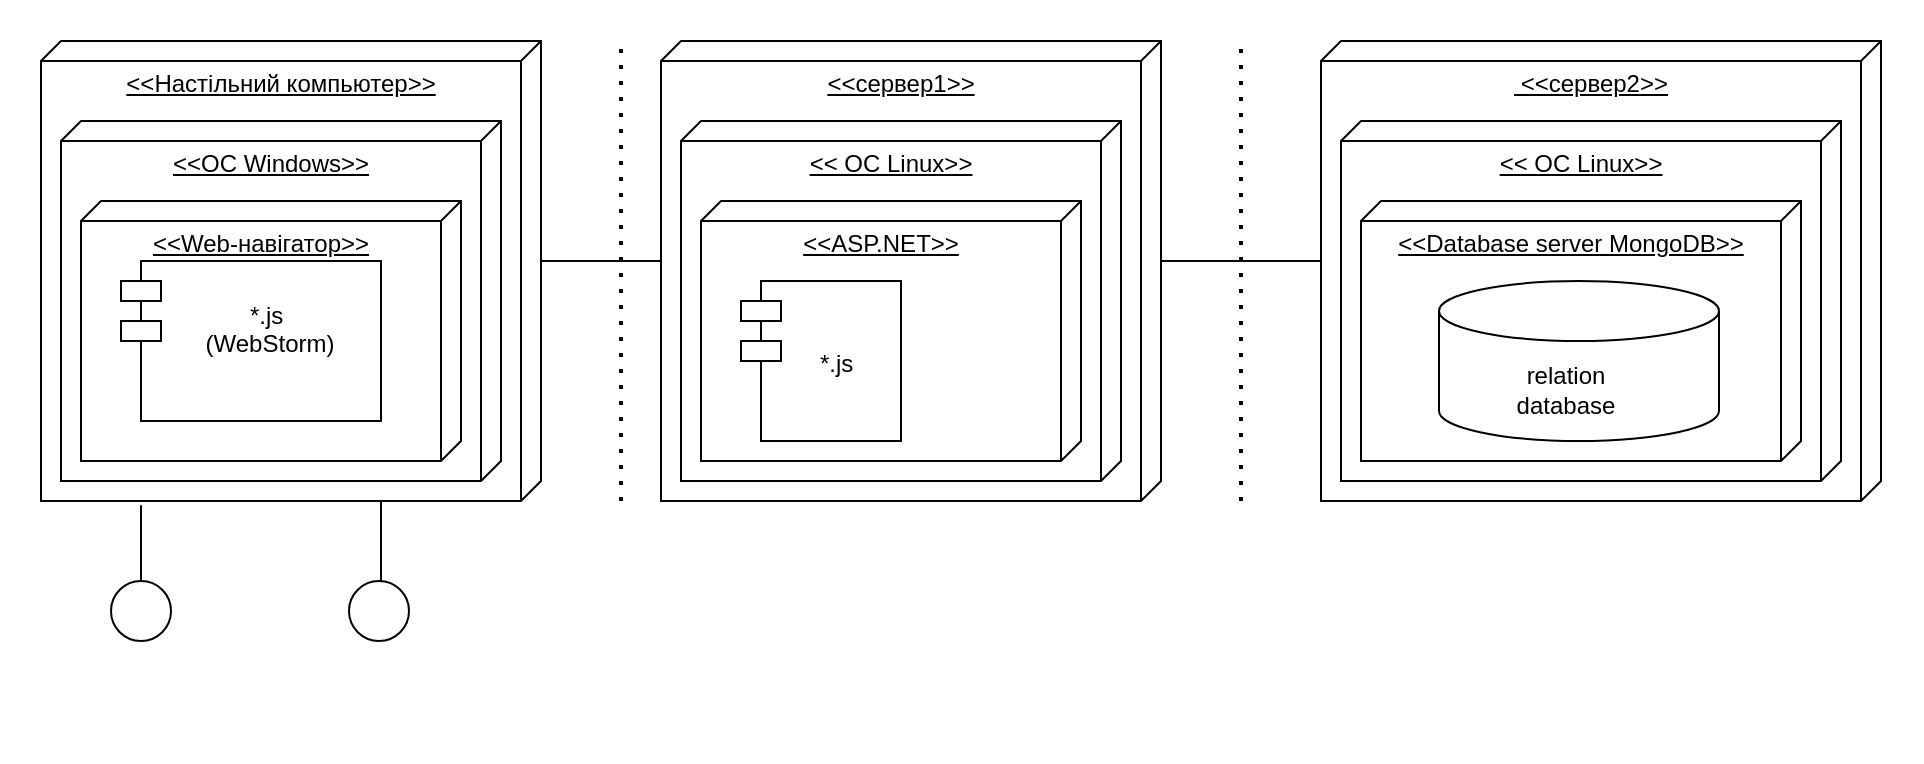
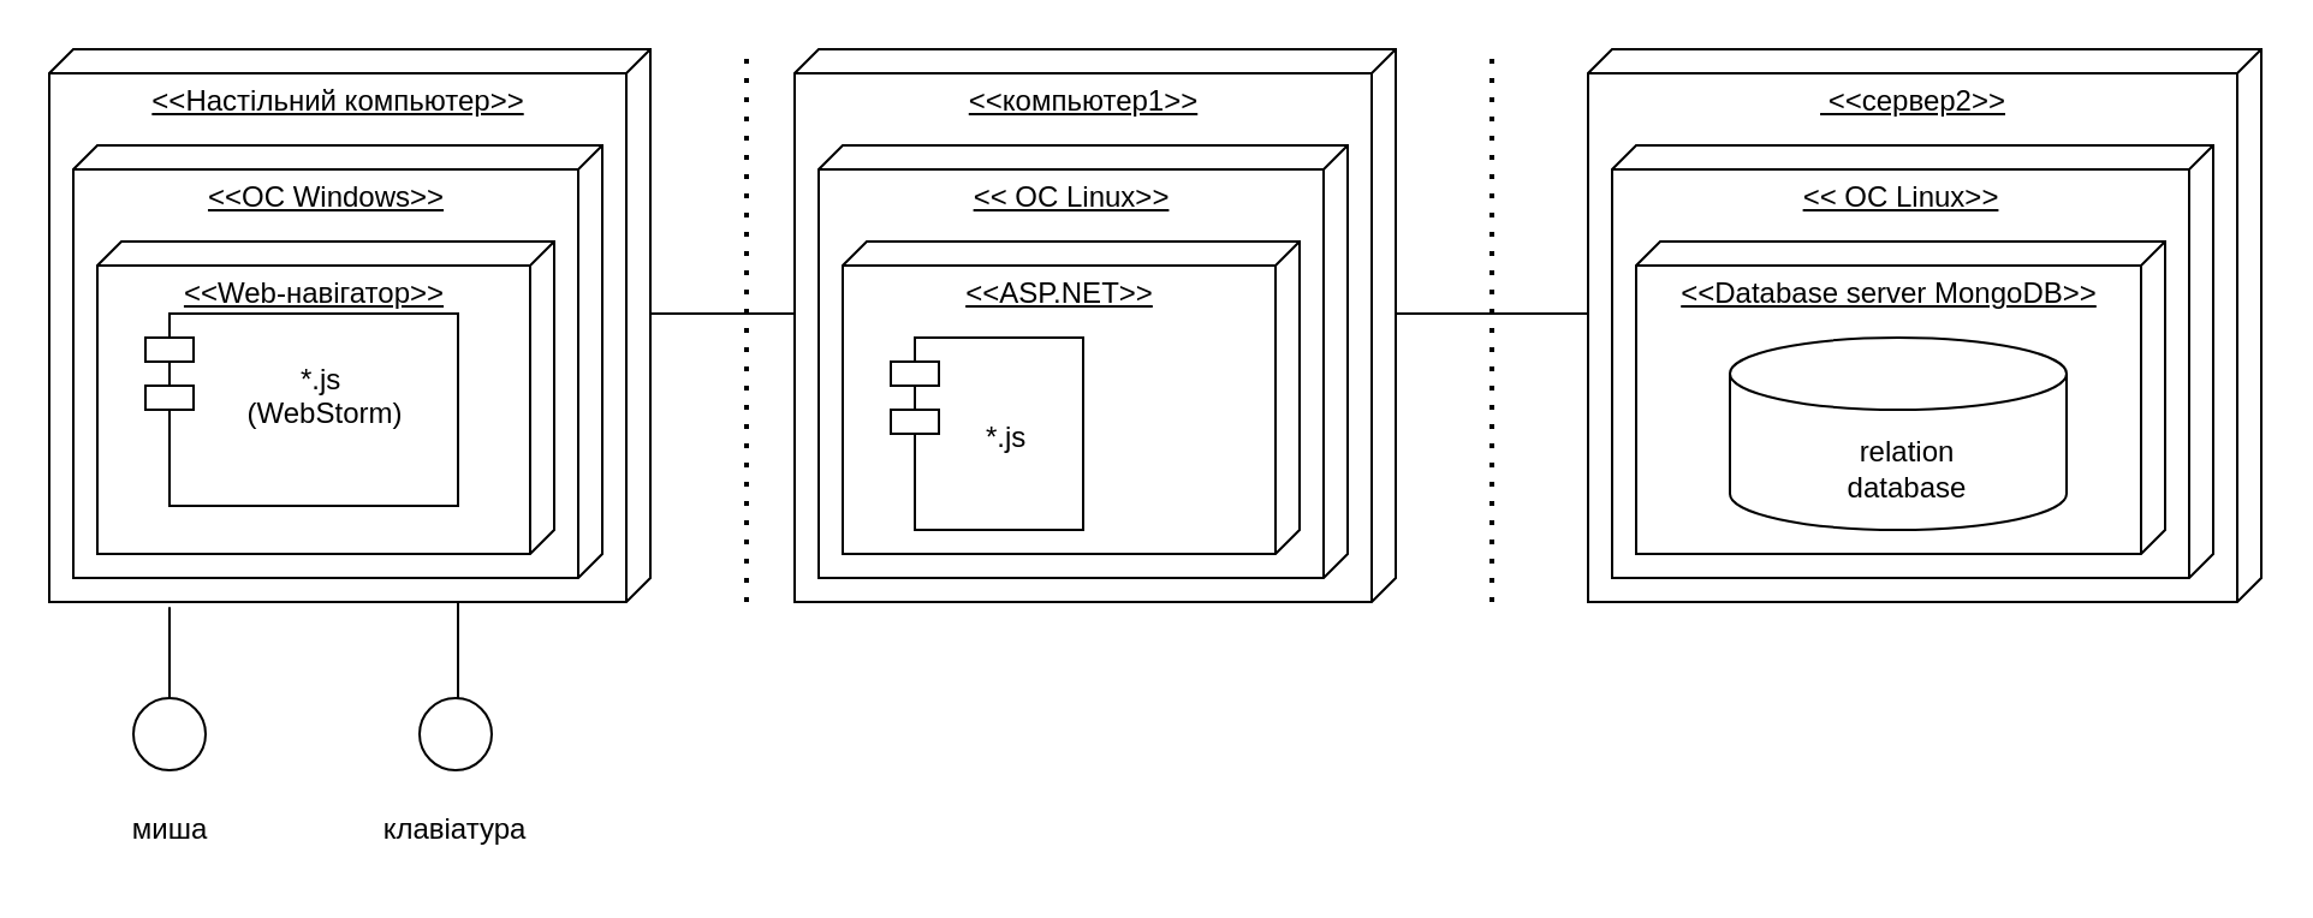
  <mxCell id="0" />
  <mxCell id="1" parent="0" />
  <mxCell id="2" value="&amp;lt;&amp;lt;Настільний компьютер&amp;gt;&amp;gt;" style="verticalAlign=top;align=center;spacingTop=8;spacingLeft=2;spacingRight=12;shape=cube;size=10;direction=south;fontStyle=4;html=1;" parent="1" vertex="1"><mxGeometry x="20" y="20" width="250" height="230" as="geometry" /></mxCell>
  <mxCell id="3" value="&amp;lt;&amp;lt;ОС Windows&amp;gt;&amp;gt;" style="verticalAlign=top;align=center;spacingTop=8;spacingLeft=2;spacingRight=12;shape=cube;size=10;direction=south;fontStyle=4;html=1;" parent="1" vertex="1"><mxGeometry x="30" y="60" width="220" height="180" as="geometry" /></mxCell>
  <mxCell id="4" value="&amp;lt;&amp;lt;Web-навігатор&amp;gt;&amp;gt;" style="verticalAlign=top;align=center;spacingTop=8;spacingLeft=2;spacingRight=12;shape=cube;size=10;direction=south;fontStyle=4;html=1;" parent="1" vertex="1"><mxGeometry x="40" y="100" width="190" height="130" as="geometry" /></mxCell>
  <mxCell id="5" value="&#10;*.js &#10;(WebStorm)" style="shape=module;align=left;spacingLeft=20;align=center;verticalAlign=top;" parent="1" vertex="1"><mxGeometry x="60" y="130" width="130" height="80" as="geometry" /></mxCell>
  <mxCell id="6" value="" style="endArrow=none;html=1;rounded=0;exitX=0;exitY=0;exitDx=110;exitDy=0;exitPerimeter=0;" parent="1" source="2" edge="1"><mxGeometry width="50" height="50" relative="1" as="geometry"><mxPoint x="320" y="180" as="sourcePoint" /><mxPoint x="350" y="130" as="targetPoint" /></mxGeometry></mxCell>
  <mxCell id="7" value="" style="endArrow=none;dashed=1;html=1;dashPattern=1 3;strokeWidth=2;rounded=0;" parent="1" edge="1"><mxGeometry width="50" height="50" relative="1" as="geometry"><mxPoint x="310" y="250" as="sourcePoint" /><mxPoint x="310" y="20" as="targetPoint" /></mxGeometry></mxCell>
- <mxCell id="8" value="&amp;lt;&amp;lt;сервер1&amp;gt;&amp;gt;" style="verticalAlign=top;align=center;spacingTop=8;spacingLeft=2;spacingRight=12;shape=cube;size=10;direction=south;fontStyle=4;html=1;" parent="1" vertex="1"><mxGeometry x="330" y="20" width="250" height="230" as="geometry" /></mxCell>
+ <mxCell id="8" value="&amp;lt;&amp;lt;компьютер1&amp;gt;&amp;gt;" style="verticalAlign=top;align=center;spacingTop=8;spacingLeft=2;spacingRight=12;shape=cube;size=10;direction=south;fontStyle=4;html=1;" parent="1" vertex="1"><mxGeometry x="330" y="20" width="250" height="230" as="geometry" /></mxCell>
  <mxCell id="9" value="&amp;lt;&amp;lt; OC Linux&amp;gt;&amp;gt;" style="verticalAlign=top;align=center;spacingTop=8;spacingLeft=2;spacingRight=12;shape=cube;size=10;direction=south;fontStyle=4;html=1;" parent="1" vertex="1"><mxGeometry x="340" y="60" width="220" height="180" as="geometry" /></mxCell>
  <mxCell id="10" value="&amp;lt;&amp;lt;ASP.NET&amp;gt;&amp;gt;" style="verticalAlign=top;align=center;spacingTop=8;spacingLeft=2;spacingRight=12;shape=cube;size=10;direction=south;fontStyle=4;html=1;" parent="1" vertex="1"><mxGeometry x="350" y="100" width="190" height="130" as="geometry" /></mxCell>
  <mxCell id="11" value="&#10;&#10;*.js " style="shape=module;align=left;spacingLeft=20;align=center;verticalAlign=top;" parent="1" vertex="1"><mxGeometry x="370" y="140" width="80" height="80" as="geometry" /></mxCell>
  <mxCell id="12" value="" style="endArrow=none;html=1;rounded=0;exitX=0;exitY=0;exitDx=110;exitDy=0;exitPerimeter=0;" parent="1" source="8" edge="1"><mxGeometry width="50" height="50" relative="1" as="geometry"><mxPoint x="630" y="180" as="sourcePoint" /><mxPoint x="660" y="130" as="targetPoint" /></mxGeometry></mxCell>
  <mxCell id="13" value="" style="endArrow=none;dashed=1;html=1;dashPattern=1 3;strokeWidth=2;rounded=0;" parent="1" edge="1"><mxGeometry width="50" height="50" relative="1" as="geometry"><mxPoint x="620" y="250" as="sourcePoint" /><mxPoint x="620" y="20" as="targetPoint" /></mxGeometry></mxCell>
  <mxCell id="14" value="" style="endArrow=none;html=1;rounded=0;exitX=1.009;exitY=0.8;exitDx=0;exitDy=0;exitPerimeter=0;" parent="1" source="2" edge="1"><mxGeometry width="50" height="50" relative="1" as="geometry"><mxPoint x="340" y="230" as="sourcePoint" /><mxPoint x="70" y="290" as="targetPoint" /></mxGeometry></mxCell>
  <mxCell id="15" value="" style="endArrow=none;html=1;rounded=0;exitX=1;exitY=0.32;exitDx=0;exitDy=0;exitPerimeter=0;" parent="1" source="2" edge="1"><mxGeometry width="50" height="50" relative="1" as="geometry"><mxPoint x="80" y="262.07" as="sourcePoint" /><mxPoint x="190" y="290" as="targetPoint" /><Array as="points" /></mxGeometry></mxCell>
  <mxCell id="16" value="" style="ellipse;whiteSpace=wrap;html=1;aspect=fixed;" parent="1" vertex="1"><mxGeometry x="55" y="290" width="30" height="30" as="geometry" /></mxCell>
  <mxCell id="17" value="" style="ellipse;whiteSpace=wrap;html=1;aspect=fixed;" parent="1" vertex="1"><mxGeometry x="174" y="290" width="30" height="30" as="geometry" /></mxCell>
+ <mxCell id="18" value="миша" style="text;html=1;strokeColor=none;fillColor=none;align=center;verticalAlign=middle;whiteSpace=wrap;rounded=0;" parent="1" vertex="1"><mxGeometry x="24.5" y="330" width="91" height="30" as="geometry" /></mxCell>
+ <mxCell id="19" value="клавіатура" style="text;html=1;strokeColor=none;fillColor=none;align=center;verticalAlign=middle;whiteSpace=wrap;rounded=0;" parent="1" vertex="1"><mxGeometry x="159" y="330" width="60" height="30" as="geometry" /></mxCell>
  <mxCell id="20" value="&amp;nbsp;&amp;lt;&amp;lt;сервер2&amp;gt;&amp;gt;" style="verticalAlign=top;align=center;spacingTop=8;spacingLeft=2;spacingRight=12;shape=cube;size=10;direction=south;fontStyle=4;html=1;" parent="1" vertex="1"><mxGeometry x="660" y="20" width="280" height="230" as="geometry" /></mxCell>
  <mxCell id="21" value="&amp;lt;&amp;lt; OC Linux&amp;gt;&amp;gt;" style="verticalAlign=top;align=center;spacingTop=8;spacingLeft=2;spacingRight=12;shape=cube;size=10;direction=south;fontStyle=4;html=1;" parent="1" vertex="1"><mxGeometry x="670" y="60" width="250" height="180" as="geometry" /></mxCell>
  <mxCell id="22" value="&amp;lt;&amp;lt;Database server MongoDB&amp;gt;&amp;gt;" style="verticalAlign=top;align=center;spacingTop=8;spacingLeft=2;spacingRight=12;shape=cube;size=10;direction=south;fontStyle=4;html=1;" parent="1" vertex="1"><mxGeometry x="680" y="100" width="220" height="130" as="geometry" /></mxCell>
  <mxCell id="23" value="" style="shape=cylinder3;whiteSpace=wrap;html=1;boundedLbl=1;backgroundOutline=1;size=15;" parent="1" vertex="1"><mxGeometry x="719" y="140" width="140" height="80" as="geometry" /></mxCell>
- <mxCell id="24" value="relation database" style="text;html=1;strokeColor=none;fillColor=none;align=center;verticalAlign=middle;whiteSpace=wrap;rounded=0;" parent="1" vertex="1"><mxGeometry x="753" y="180" width="60" height="30" as="geometry" /></mxCell>
+ <mxCell id="24" value="relation database" style="text;html=1;strokeColor=none;fillColor=none;align=center;verticalAlign=middle;whiteSpace=wrap;rounded=0;" parent="1" vertex="1"><mxGeometry x="763" y="180" width="60" height="30" as="geometry" /></mxCell>
